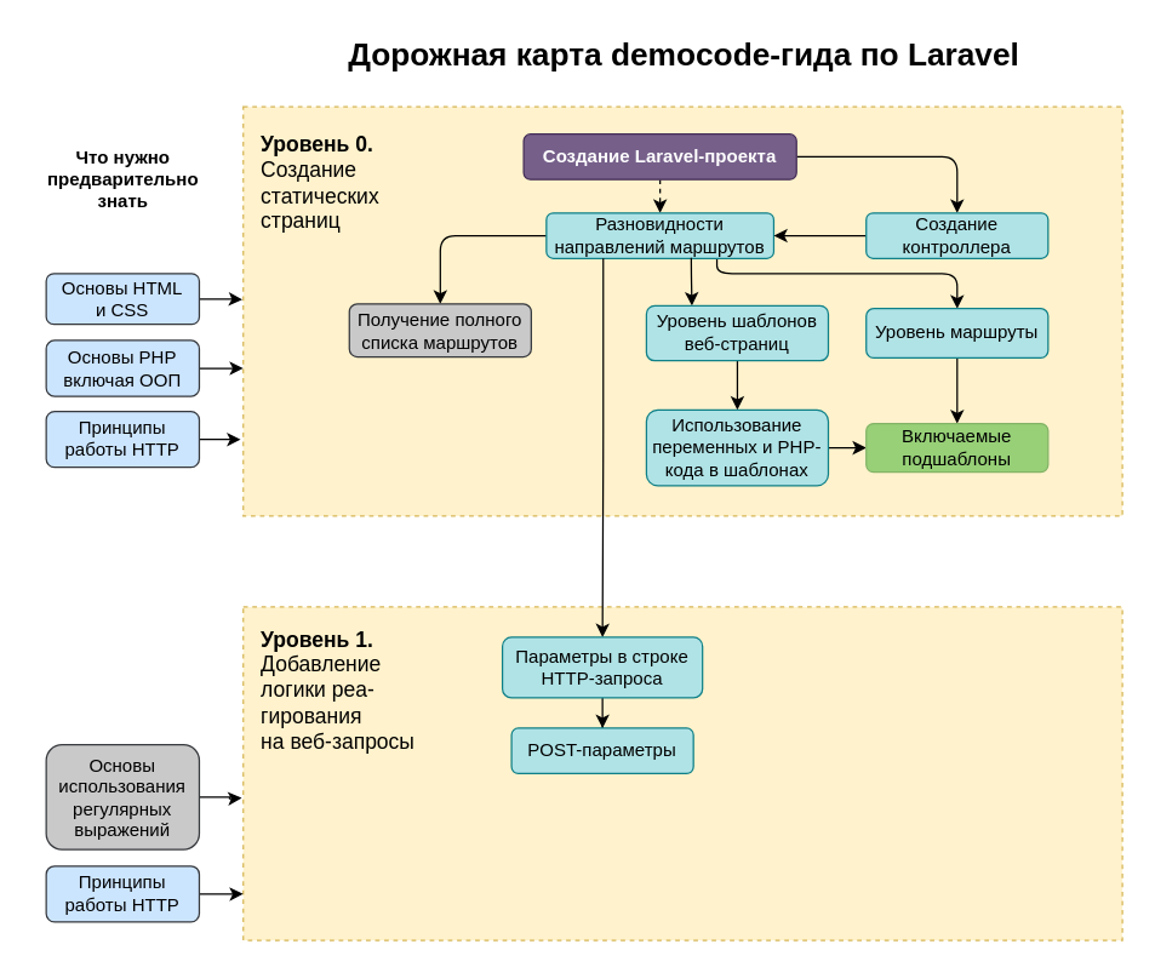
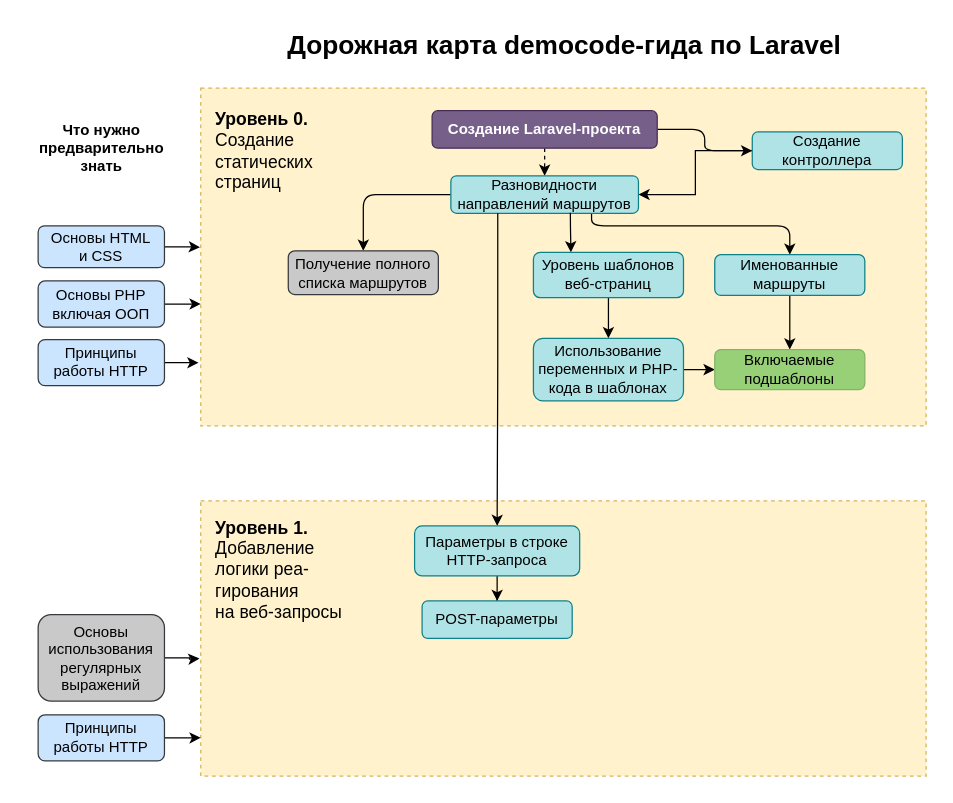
  <mxCell id="0" />
  <mxCell id="1" parent="0" />
  <mxCell id="2" value="" style="rounded=0;whiteSpace=wrap;html=1;fillColor=#fff2cc;strokeColor=#d6b656;dashed=1;" parent="1" vertex="1"><mxGeometry x="160" y="400" width="580" height="220" as="geometry" /></mxCell>
  <mxCell id="3" value="" style="rounded=0;whiteSpace=wrap;html=1;fillColor=#fff2cc;strokeColor=#d6b656;dashed=1;" parent="1" vertex="1"><mxGeometry x="160" y="70" width="580" height="270" as="geometry" /></mxCell>
  <mxCell id="4" value="" style="edgeStyle=orthogonalEdgeStyle;rounded=0;orthogonalLoop=1;jettySize=auto;html=1;entryX=0.5;entryY=0;entryDx=0;entryDy=0;dashed=1;" parent="1" source="6" target="9" edge="1"><mxGeometry relative="1" as="geometry"><Array as="points"><mxPoint x="435" y="130" /><mxPoint x="435" y="130" /></Array></mxGeometry></mxCell>
  <mxCell id="5" value="" style="edgeStyle=orthogonalEdgeStyle;rounded=1;orthogonalLoop=1;jettySize=auto;html=1;" parent="1" source="6" target="16" edge="1"><mxGeometry relative="1" as="geometry" /></mxCell>
  <mxCell id="6" value="Создание Laravel-проекта" style="rounded=1;whiteSpace=wrap;html=1;fillColor=#76608a;strokeColor=#432D57;fontColor=#ffffff;fontStyle=1" parent="1" vertex="1"><mxGeometry x="345" y="88" width="180" height="30" as="geometry" /></mxCell>
  <mxCell id="7" value="" style="edgeStyle=orthogonalEdgeStyle;rounded=1;orthogonalLoop=1;jettySize=auto;html=1;entryX=0.5;entryY=0;entryDx=0;entryDy=0;exitX=0.75;exitY=1;exitDx=0;exitDy=0;" parent="1" source="9" target="13" edge="1"><mxGeometry relative="1" as="geometry"><Array as="points"><mxPoint x="472" y="180" /><mxPoint x="631" y="180" /></Array></mxGeometry></mxCell>
  <mxCell id="8" value="" style="edgeStyle=orthogonalEdgeStyle;rounded=1;orthogonalLoop=1;jettySize=auto;html=1;" parent="1" source="9" target="14" edge="1"><mxGeometry relative="1" as="geometry" /></mxCell>
  <mxCell id="9" value="Разновидности направлений маршрутов" style="whiteSpace=wrap;html=1;rounded=1;fillColor=#b0e3e6;strokeColor=#0e8088;" parent="1" vertex="1"><mxGeometry x="360" y="140" width="150" height="30" as="geometry" /></mxCell>
  <mxCell id="10" value="" style="edgeStyle=orthogonalEdgeStyle;rounded=1;orthogonalLoop=1;jettySize=auto;html=1;exitX=0.25;exitY=1;exitDx=0;exitDy=0;" parent="1" source="9" target="20" edge="1"><mxGeometry relative="1" as="geometry" /></mxCell>
  <mxCell id="11" value="" style="edgeStyle=orthogonalEdgeStyle;rounded=1;orthogonalLoop=1;jettySize=auto;html=1;exitX=0.637;exitY=0.987;exitDx=0;exitDy=0;entryX=0.25;entryY=0;entryDx=0;entryDy=0;exitPerimeter=0;" parent="1" source="9" target="22" edge="1"><mxGeometry relative="1" as="geometry"><Array as="points"><mxPoint x="456" y="180" /><mxPoint x="456" y="180" /></Array></mxGeometry></mxCell>
  <mxCell id="12" style="edgeStyle=orthogonalEdgeStyle;rounded=0;orthogonalLoop=1;jettySize=auto;html=1;exitX=0.5;exitY=1;exitDx=0;exitDy=0;entryX=0.5;entryY=0;entryDx=0;entryDy=0;" parent="1" source="13" target="25" edge="1"><mxGeometry relative="1" as="geometry" /></mxCell>
- <mxCell id="13" value="Уровень маршруты" style="whiteSpace=wrap;html=1;rounded=1;fillColor=#b0e3e6;strokeColor=#0e8088;glass=0;" parent="1" vertex="1"><mxGeometry x="571" y="203.13" width="120" height="32.5" as="geometry" /></mxCell>
+ <mxCell id="13" value="Именованные маршруты" style="whiteSpace=wrap;html=1;rounded=1;fillColor=#b0e3e6;strokeColor=#0e8088;glass=0;" parent="1" vertex="1"><mxGeometry x="571" y="203.13" width="120" height="32.5" as="geometry" /></mxCell>
  <mxCell id="14" value="Получение полного списка маршрутов" style="whiteSpace=wrap;html=1;rounded=1;fontSize=12;fillColor=#C9C9C9;strokeColor=#36393d;" parent="1" vertex="1"><mxGeometry x="230" y="200" width="120" height="35" as="geometry" /></mxCell>
  <mxCell id="15" style="edgeStyle=orthogonalEdgeStyle;rounded=0;orthogonalLoop=1;jettySize=auto;html=1;exitX=0;exitY=0.5;exitDx=0;exitDy=0;entryX=1;entryY=0.5;entryDx=0;entryDy=0;" parent="1" source="16" target="9" edge="1"><mxGeometry relative="1" as="geometry" /></mxCell>
- <mxCell id="16" value="Создание контроллера" style="whiteSpace=wrap;html=1;fillColor=#b0e3e6;strokeColor=#0e8088;rounded=1;" parent="1" vertex="1"><mxGeometry x="571" y="140" width="120" height="30" as="geometry" /></mxCell>
+ <mxCell id="16" value="Создание контроллера" style="whiteSpace=wrap;html=1;fillColor=#b0e3e6;strokeColor=#0e8088;rounded=1;" parent="1" vertex="1"><mxGeometry x="601" y="105" width="120" height="30" as="geometry" /></mxCell>
  <mxCell id="17" value="&lt;b style=&quot;font-size: 14px;&quot;&gt;Уровень 0.&lt;/b&gt; &lt;br style=&quot;font-size: 14px;&quot;&gt;Создание &lt;br style=&quot;font-size: 14px;&quot;&gt;статических &lt;br style=&quot;font-size: 14px;&quot;&gt;страниц" style="text;html=1;strokeColor=none;fillColor=none;align=left;verticalAlign=middle;whiteSpace=wrap;rounded=0;fontSize=14;" parent="1" vertex="1"><mxGeometry x="170" y="70" width="110" height="100" as="geometry" /></mxCell>
  <mxCell id="18" value="&lt;b style=&quot;font-size: 14px;&quot;&gt;Уровень 1.&lt;/b&gt;&amp;nbsp;&lt;br style=&quot;font-size: 14px;&quot;&gt;Добавление &lt;br style=&quot;font-size: 14px;&quot;&gt;логики реа-&lt;br style=&quot;font-size: 14px;&quot;&gt;гирования &lt;br style=&quot;font-size: 14px;&quot;&gt;на веб-запросы" style="text;html=1;strokeColor=none;fillColor=none;align=left;verticalAlign=middle;whiteSpace=wrap;rounded=0;fontSize=14;" parent="1" vertex="1"><mxGeometry x="170" y="400" width="110" height="110" as="geometry" /></mxCell>
  <mxCell id="19" value="" style="edgeStyle=orthogonalEdgeStyle;rounded=0;orthogonalLoop=1;jettySize=auto;html=1;" parent="1" source="20" target="27" edge="1"><mxGeometry relative="1" as="geometry" /></mxCell>
  <mxCell id="20" value="Параметры в строке HTTP-запроса" style="whiteSpace=wrap;html=1;fillColor=#b0e3e6;strokeColor=#0e8088;rounded=1;" parent="1" vertex="1"><mxGeometry x="331" y="420" width="132" height="40" as="geometry" /></mxCell>
  <mxCell id="21" value="" style="edgeStyle=orthogonalEdgeStyle;rounded=0;orthogonalLoop=1;jettySize=auto;html=1;" parent="1" source="22" target="24" edge="1"><mxGeometry relative="1" as="geometry" /></mxCell>
  <mxCell id="22" value="Уровень шаблонов веб-страниц" style="whiteSpace=wrap;html=1;fillColor=#b0e3e6;strokeColor=#0e8088;rounded=1;" parent="1" vertex="1"><mxGeometry x="426" y="201.25" width="120" height="36.25" as="geometry" /></mxCell>
  <mxCell id="23" value="" style="edgeStyle=orthogonalEdgeStyle;rounded=0;orthogonalLoop=1;jettySize=auto;html=1;" parent="1" source="24" target="25" edge="1"><mxGeometry relative="1" as="geometry" /></mxCell>
  <mxCell id="24" value="Использование переменных и PHP-кода в шаблонах" style="whiteSpace=wrap;html=1;fillColor=#b0e3e6;strokeColor=#0e8088;rounded=1;" parent="1" vertex="1"><mxGeometry x="426" y="270" width="120" height="49.99" as="geometry" /></mxCell>
  <mxCell id="25" value="Включаемые подшаблоны" style="whiteSpace=wrap;html=1;fillColor=#97D077;rounded=1;strokeColor=#82b366;gradientColor=none;shadow=0;glass=0;" parent="1" vertex="1"><mxGeometry x="571" y="279" width="120" height="32" as="geometry" /></mxCell>
  <mxCell id="26" value="Дорожная карта democode-гида по Laravel" style="text;html=1;strokeColor=none;fillColor=none;align=center;verticalAlign=middle;whiteSpace=wrap;rounded=0;fontSize=21;fontStyle=1" parent="1" vertex="1"><mxGeometry x="196" y="20" width="510" height="30" as="geometry" /></mxCell>
  <mxCell id="27" value="POST-параметры" style="whiteSpace=wrap;html=1;fillColor=#b0e3e6;strokeColor=#0e8088;rounded=1;" parent="1" vertex="1"><mxGeometry x="337" y="480" width="120" height="30" as="geometry" /></mxCell>
  <mxCell id="28" value="" style="edgeStyle=orthogonalEdgeStyle;rounded=0;orthogonalLoop=1;jettySize=auto;html=1;entryX=-0.001;entryY=0.471;entryDx=0;entryDy=0;entryPerimeter=0;" edge="1" parent="1" source="29" target="3"><mxGeometry relative="1" as="geometry"><mxPoint x="160" y="202.51" as="targetPoint" /></mxGeometry></mxCell>
  <mxCell id="29" value="Основы HTML&lt;br&gt;и CSS" style="whiteSpace=wrap;html=1;fillColor=#cce5ff;strokeColor=#36393d;rounded=1;" vertex="1" parent="1"><mxGeometry x="30" y="180" width="101" height="33.5" as="geometry" /></mxCell>
  <mxCell id="30" value="Что нужно &lt;br style=&quot;font-size: 12px;&quot;&gt;предварительно &lt;br&gt;знать" style="text;html=1;strokeColor=none;fillColor=none;align=center;verticalAlign=middle;whiteSpace=wrap;rounded=0;fontSize=12;fontStyle=1" vertex="1" parent="1"><mxGeometry x="20.5" y="103" width="120" height="30" as="geometry" /></mxCell>
  <mxCell id="31" value="" style="edgeStyle=orthogonalEdgeStyle;rounded=0;orthogonalLoop=1;jettySize=auto;html=1;entryX=0;entryY=0.639;entryDx=0;entryDy=0;entryPerimeter=0;" edge="1" parent="1" source="32" target="3"><mxGeometry relative="1" as="geometry"><mxPoint x="160" y="241.66" as="targetPoint" /></mxGeometry></mxCell>
  <mxCell id="32" value="Основы PHP&lt;br&gt;включая ООП" style="whiteSpace=wrap;html=1;fillColor=#cce5ff;strokeColor=#36393d;rounded=1;" vertex="1" parent="1"><mxGeometry x="30" y="224.13" width="101" height="36.87" as="geometry" /></mxCell>
  <mxCell id="33" value="" style="edgeStyle=orthogonalEdgeStyle;rounded=0;orthogonalLoop=1;jettySize=auto;html=1;entryX=-0.003;entryY=0.735;entryDx=0;entryDy=0;entryPerimeter=0;" edge="1" parent="1" source="34"><mxGeometry relative="1" as="geometry"><mxPoint x="158.26" y="289.45" as="targetPoint" /></mxGeometry></mxCell>
  <mxCell id="34" value="Принципы &lt;br&gt;работы HTTP" style="whiteSpace=wrap;html=1;fillColor=#cce5ff;strokeColor=#36393d;rounded=1;" vertex="1" parent="1"><mxGeometry x="30" y="271" width="101" height="36.87" as="geometry" /></mxCell>
  <mxCell id="35" value="" style="edgeStyle=orthogonalEdgeStyle;rounded=0;orthogonalLoop=1;jettySize=auto;html=1;" edge="1" parent="1" source="36"><mxGeometry relative="1" as="geometry"><mxPoint x="159" y="526" as="targetPoint" /></mxGeometry></mxCell>
  <mxCell id="36" value="Основы использования регулярных выражений" style="whiteSpace=wrap;html=1;rounded=1;fontSize=12;fillColor=#C9C9C9;strokeColor=#36393d;" vertex="1" parent="1"><mxGeometry x="30" y="491" width="101" height="69" as="geometry" /></mxCell>
  <mxCell id="37" value="" style="edgeStyle=orthogonalEdgeStyle;rounded=0;orthogonalLoop=1;jettySize=auto;html=1;entryX=0;entryY=0.629;entryDx=0;entryDy=0;entryPerimeter=0;" edge="1" parent="1" source="38"><mxGeometry relative="1" as="geometry"><mxPoint x="160" y="589.38" as="targetPoint" /></mxGeometry></mxCell>
  <mxCell id="38" value="Принципы &lt;br&gt;работы HTTP" style="whiteSpace=wrap;html=1;fillColor=#cce5ff;strokeColor=#36393d;rounded=1;" vertex="1" parent="1"><mxGeometry x="30" y="571" width="101" height="36.87" as="geometry" /></mxCell>
